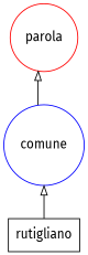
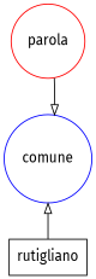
  digraph {
    fontname="Fira Sans"
    rankdir=BT
    node [fontname="Fira Sans" shape=circle]
    edge [arrowhead=empty fontname="Fira Sans"]
    n1 [label=rutigliano shape=box]
    n2 [color=red label=parola]
    n3 [color=blue label=comune]
    subgraph sub_1 {
      rank=source
      n1
    }
    subgraph sub_2 {
      rank=same
      n2
    }
    subgraph sub_3 {
      rank=same
      n3
    }
    subgraph sub_4 {
      rank=same
    }
    subgraph sub_5 {
      rank=same
    }
    n1 -> n3
-   n3 -> n2
+   n2 -> n3
  }
